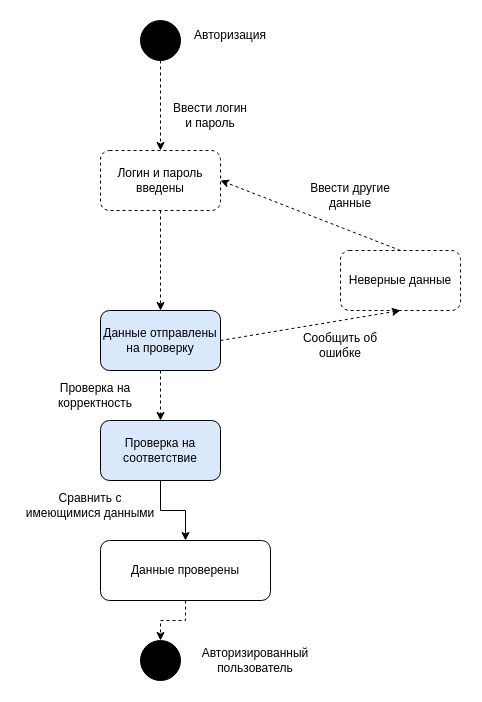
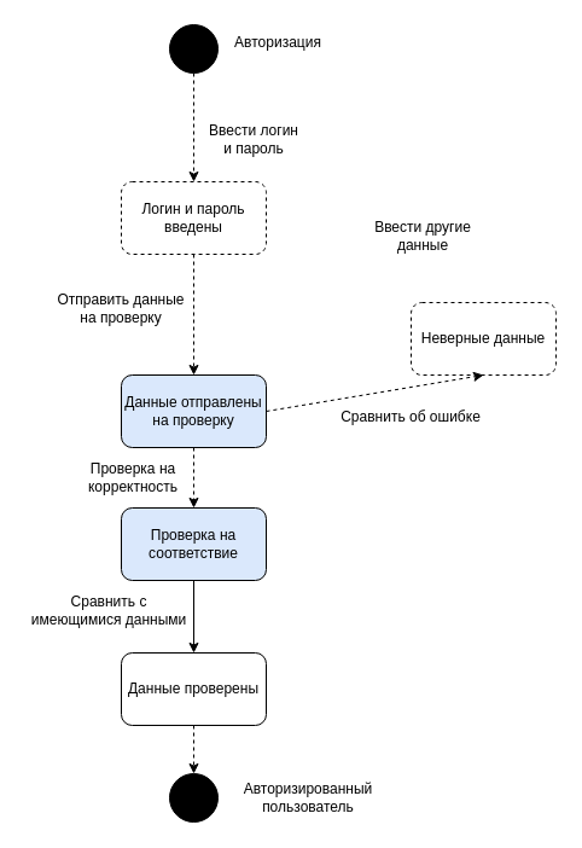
  <mxCell id="0" />
  <mxCell id="1" parent="0" />
  <mxCell id="2" style="edgeStyle=orthogonalEdgeStyle;rounded=0;orthogonalLoop=1;jettySize=auto;html=1;dashed=1;" edge="1" parent="1" source="3" target="5"><mxGeometry relative="1" as="geometry" /></mxCell>
  <mxCell id="3" value="" style="ellipse;shape=doubleEllipse;whiteSpace=wrap;html=1;aspect=fixed;fillColor=#000000;" vertex="1" parent="1"><mxGeometry x="140" y="20" width="40" height="40" as="geometry" /></mxCell>
  <mxCell id="4" style="edgeStyle=orthogonalEdgeStyle;rounded=0;orthogonalLoop=1;jettySize=auto;html=1;dashed=1;" edge="1" parent="1" source="5" target="11"><mxGeometry relative="1" as="geometry" /></mxCell>
  <mxCell id="5" value="Логин и пароль введены" style="rounded=1;whiteSpace=wrap;html=1;fillColor=#FFFFFF;dashed=1;" vertex="1" parent="1"><mxGeometry x="100" y="150" width="120" height="60" as="geometry" /></mxCell>
  <mxCell id="6" value="Неверные данные" style="rounded=1;whiteSpace=wrap;html=1;fillColor=#FFFFFF;dashed=1;" vertex="1" parent="1"><mxGeometry x="340" y="250" width="120" height="60" as="geometry" /></mxCell>
  <mxCell id="7" value="Ввести логин и пароль" style="text;html=1;strokeColor=none;fillColor=none;align=center;verticalAlign=middle;whiteSpace=wrap;rounded=0;" vertex="1" parent="1"><mxGeometry x="170" y="100" width="80" height="30" as="geometry" /></mxCell>
- <mxCell id="8" value="" style="endArrow=classic;html=1;rounded=0;dashed=1;entryX=1;entryY=0.5;entryDx=0;entryDy=0;exitX=0.5;exitY=0;exitDx=0;exitDy=0;" edge="1" parent="1" source="6" target="5"><mxGeometry width="50" height="50" relative="1" as="geometry"><mxPoint x="140" y="300" as="sourcePoint" /><mxPoint x="190" y="250" as="targetPoint" /></mxGeometry></mxCell>
  <mxCell id="9" value="Ввести другие данные" style="text;html=1;strokeColor=none;fillColor=none;align=center;verticalAlign=middle;whiteSpace=wrap;rounded=0;" vertex="1" parent="1"><mxGeometry x="290" y="180" width="120" height="30" as="geometry" /></mxCell>
  <mxCell id="10" style="edgeStyle=orthogonalEdgeStyle;rounded=0;orthogonalLoop=1;jettySize=auto;html=1;dashed=1;" edge="1" parent="1" source="11" target="16"><mxGeometry relative="1" as="geometry" /></mxCell>
  <mxCell id="11" value="Данные отправлены на проверку" style="rounded=1;whiteSpace=wrap;html=1;fillColor=#dae8fc;" vertex="1" parent="1"><mxGeometry x="100" y="310" width="120" height="60" as="geometry" /></mxCell>
  <mxCell id="12" value="" style="endArrow=classic;html=1;rounded=0;dashed=1;entryX=0.5;entryY=1;entryDx=0;entryDy=0;exitX=1;exitY=0.5;exitDx=0;exitDy=0;" edge="1" parent="1" source="11" target="6"><mxGeometry width="50" height="50" relative="1" as="geometry"><mxPoint x="140" y="300" as="sourcePoint" /><mxPoint x="190" y="250" as="targetPoint" /></mxGeometry></mxCell>
  <mxCell id="13" style="edgeStyle=orthogonalEdgeStyle;rounded=0;orthogonalLoop=1;jettySize=auto;html=1;dashed=1;" edge="1" parent="1" source="14" target="17"><mxGeometry relative="1" as="geometry" /></mxCell>
- <mxCell id="14" value="Данные проверены" style="rounded=1;whiteSpace=wrap;html=1;fillColor=#FFFFFF;" vertex="1" parent="1"><mxGeometry x="100" y="540" width="170" height="60" as="geometry" /></mxCell>
+ <mxCell id="14" value="Данные проверены" style="rounded=1;whiteSpace=wrap;html=1;fillColor=#FFFFFF;" vertex="1" parent="1"><mxGeometry x="100" y="540" width="120" height="60" as="geometry" /></mxCell>
  <mxCell id="15" style="edgeStyle=orthogonalEdgeStyle;rounded=0;orthogonalLoop=1;jettySize=auto;html=1;entryX=0.5;entryY=0;entryDx=0;entryDy=0;dashed=0;" edge="1" parent="1" source="16" target="14"><mxGeometry relative="1" as="geometry" /></mxCell>
  <mxCell id="16" value="Проверка на соответствие" style="rounded=1;whiteSpace=wrap;html=1;fillColor=#dae8fc;" vertex="1" parent="1"><mxGeometry x="100" y="420" width="120" height="60" as="geometry" /></mxCell>
  <mxCell id="17" value="" style="ellipse;shape=doubleEllipse;whiteSpace=wrap;html=1;aspect=fixed;fillColor=#000000;" vertex="1" parent="1"><mxGeometry x="140" y="640" width="40" height="40" as="geometry" /></mxCell>
- <mxCell id="19" value="Сообщить об ошибке" style="text;html=1;strokeColor=none;fillColor=none;align=center;verticalAlign=middle;whiteSpace=wrap;rounded=0;" vertex="1" parent="1"><mxGeometry x="280" y="330" width="120" height="30" as="geometry" /></mxCell>
- <mxCell id="20" value="Проверка на корректность" style="text;html=1;strokeColor=none;fillColor=none;align=center;verticalAlign=middle;whiteSpace=wrap;rounded=0;" vertex="1" parent="1"><mxGeometry x="35" y="380" width="120" height="30" as="geometry" /></mxCell>
+ <mxCell id="18" value="Отправить данные на проверку" style="text;html=1;strokeColor=none;fillColor=none;align=center;verticalAlign=middle;whiteSpace=wrap;rounded=0;" vertex="1" parent="1"><mxGeometry x="40" y="240" width="120" height="30" as="geometry" /></mxCell>
+ <mxCell id="19" value="Сравнить об ошибке" style="text;html=1;strokeColor=none;fillColor=none;align=center;verticalAlign=middle;whiteSpace=wrap;rounded=0;" vertex="1" parent="1"><mxGeometry x="280" y="330" width="120" height="30" as="geometry" /></mxCell>
+ <mxCell id="20" value="Проверка на корректность" style="text;html=1;strokeColor=none;fillColor=none;align=center;verticalAlign=middle;whiteSpace=wrap;rounded=0;" vertex="1" parent="1"><mxGeometry x="50" y="380" width="120" height="30" as="geometry" /></mxCell>
  <mxCell id="21" value="Сравнить с имеющимися данными" style="text;html=1;strokeColor=none;fillColor=none;align=center;verticalAlign=middle;whiteSpace=wrap;rounded=0;" vertex="1" parent="1"><mxGeometry x="20" y="490" width="140" height="30" as="geometry" /></mxCell>
  <mxCell id="22" value="Авторизированный пользователь" style="text;html=1;strokeColor=none;fillColor=none;align=center;verticalAlign=middle;whiteSpace=wrap;rounded=0;" vertex="1" parent="1"><mxGeometry x="185" y="645" width="140" height="30" as="geometry" /></mxCell>
  <mxCell id="23" value="Авторизация" style="text;html=1;strokeColor=none;fillColor=none;align=center;verticalAlign=middle;whiteSpace=wrap;rounded=0;" vertex="1" parent="1"><mxGeometry x="190" y="20" width="80" height="30" as="geometry" /></mxCell>
